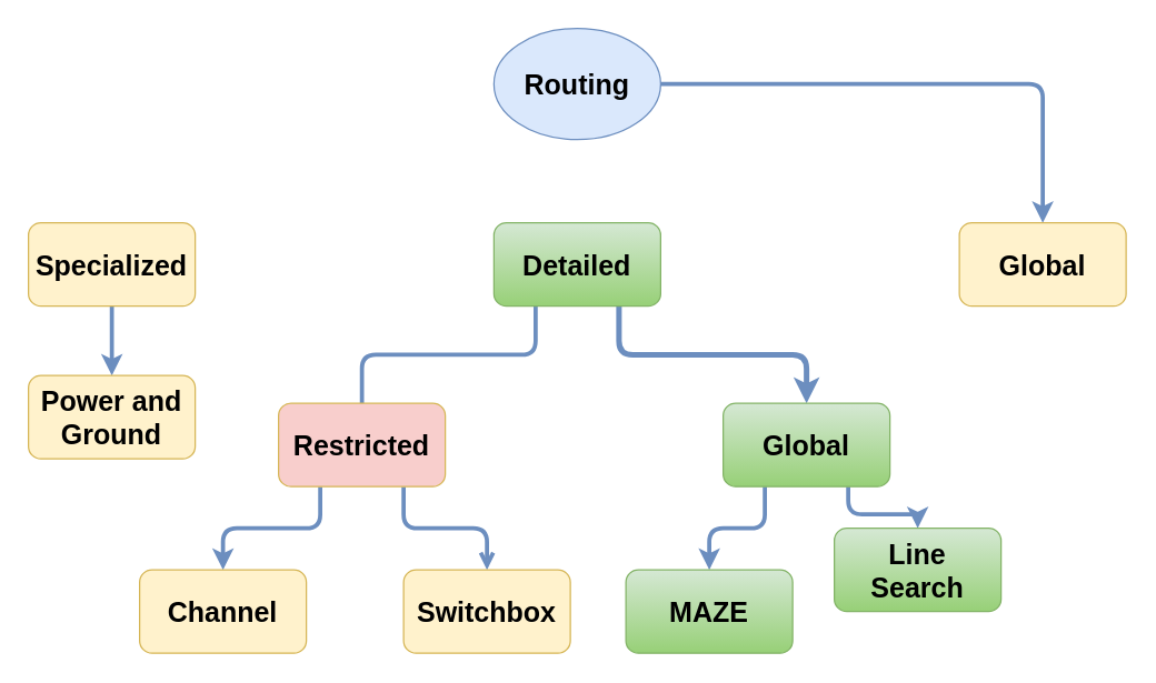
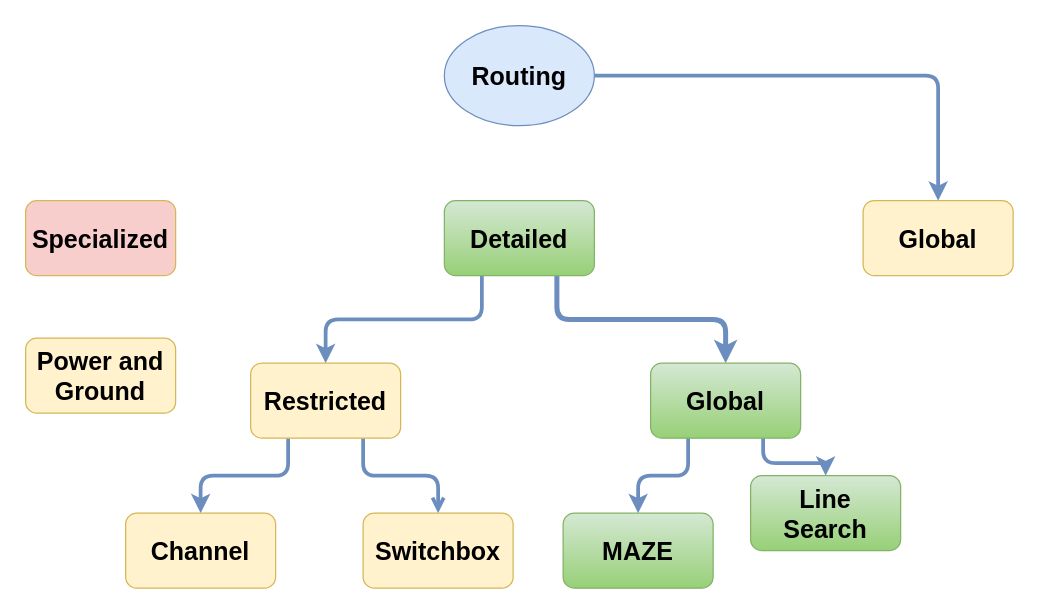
  <mxCell id="0" />
  <mxCell id="1" parent="0" />
  <mxCell id="2" style="edgeStyle=orthogonalEdgeStyle;rounded=1;orthogonalLoop=1;jettySize=auto;html=1;entryX=0.5;entryY=0;entryDx=0;entryDy=0;fontStyle=1;fontSize=20;fillColor=#dae8fc;strokeColor=#6c8ebf;strokeWidth=3;" parent="1" source="3" target="9" edge="1"><mxGeometry relative="1" as="geometry"><Array as="points"><mxPoint x="750" y="60" /><mxPoint x="750" y="160" /></Array></mxGeometry></mxCell>
  <mxCell id="3" value="Routing" style="ellipse;whiteSpace=wrap;html=1;fontStyle=1;fontSize=20;fillColor=#dae8fc;strokeColor=#6c8ebf;" parent="1" vertex="1"><mxGeometry x="355" y="20" width="120" height="80" as="geometry" /></mxCell>
- <mxCell id="4" value="" style="edgeStyle=orthogonalEdgeStyle;rounded=1;orthogonalLoop=1;jettySize=auto;html=1;fontStyle=1;fontSize=20;fillColor=#dae8fc;strokeColor=#6c8ebf;strokeWidth=3;" parent="1" source="5" target="10" edge="1"><mxGeometry relative="1" as="geometry" /></mxCell>
- <mxCell id="5" value="Specialized" style="rounded=1;whiteSpace=wrap;html=1;fontStyle=1;fontSize=20;fillColor=#fff2cc;strokeColor=#d6b656;" parent="1" vertex="1"><mxGeometry x="20" y="160" width="120" height="60" as="geometry" /></mxCell>
- <mxCell id="6" style="edgeStyle=orthogonalEdgeStyle;rounded=1;orthogonalLoop=1;jettySize=auto;html=1;exitX=0.25;exitY=1;exitDx=0;exitDy=0;entryX=0.5;entryY=0;entryDx=0;entryDy=0;fontStyle=1;fontSize=20;fillColor=#dae8fc;strokeColor=#6c8ebf;strokeWidth=3;endArrow=none;" parent="1" source="8" target="13" edge="1"><mxGeometry relative="1" as="geometry" /></mxCell>
+ <mxCell id="5" value="Specialized" style="rounded=1;whiteSpace=wrap;html=1;fontStyle=1;fontSize=20;fillColor=#f8cecc;strokeColor=#d6b656;" parent="1" vertex="1"><mxGeometry x="20" y="160" width="120" height="60" as="geometry" /></mxCell>
+ <mxCell id="6" style="edgeStyle=orthogonalEdgeStyle;rounded=1;orthogonalLoop=1;jettySize=auto;html=1;exitX=0.25;exitY=1;exitDx=0;exitDy=0;entryX=0.5;entryY=0;entryDx=0;entryDy=0;fontStyle=1;fontSize=20;fillColor=#dae8fc;strokeColor=#6c8ebf;strokeWidth=3;" parent="1" source="8" target="13" edge="1"><mxGeometry relative="1" as="geometry" /></mxCell>
  <mxCell id="7" style="edgeStyle=orthogonalEdgeStyle;rounded=1;orthogonalLoop=1;jettySize=auto;html=1;exitX=0.75;exitY=1;exitDx=0;exitDy=0;entryX=0.5;entryY=0;entryDx=0;entryDy=0;strokeWidth=4;fillColor=#dae8fc;strokeColor=#6c8ebf;" edge="1" parent="1" source="8" target="16"><mxGeometry relative="1" as="geometry" /></mxCell>
  <mxCell id="8" value="Detailed" style="rounded=1;whiteSpace=wrap;html=1;fontStyle=1;fontSize=20;fillColor=#d5e8d4;strokeColor=#82b366;gradientColor=#97d077;" parent="1" vertex="1"><mxGeometry x="355" y="160" width="120" height="60" as="geometry" /></mxCell>
  <mxCell id="9" value="Global" style="rounded=1;whiteSpace=wrap;html=1;fontStyle=1;fontSize=20;fillColor=#fff2cc;strokeColor=#d6b656;" parent="1" vertex="1"><mxGeometry x="690" y="160" width="120" height="60" as="geometry" /></mxCell>
  <mxCell id="10" value="Power and&lt;br style=&quot;font-size: 20px;&quot;&gt;Ground" style="rounded=1;whiteSpace=wrap;html=1;fontStyle=1;fontSize=20;fillColor=#fff2cc;strokeColor=#d6b656;" parent="1" vertex="1"><mxGeometry x="20" y="270" width="120" height="60" as="geometry" /></mxCell>
  <mxCell id="11" style="edgeStyle=orthogonalEdgeStyle;rounded=1;orthogonalLoop=1;jettySize=auto;html=1;exitX=0.75;exitY=1;exitDx=0;exitDy=0;entryX=0.5;entryY=0;entryDx=0;entryDy=0;fontStyle=1;fontSize=20;fillColor=#dae8fc;strokeColor=#6c8ebf;strokeWidth=3;endArrow=open;" parent="1" source="13" target="18" edge="1"><mxGeometry relative="1" as="geometry" /></mxCell>
  <mxCell id="12" style="edgeStyle=orthogonalEdgeStyle;rounded=1;orthogonalLoop=1;jettySize=auto;html=1;exitX=0.25;exitY=1;exitDx=0;exitDy=0;entryX=0.5;entryY=0;entryDx=0;entryDy=0;strokeWidth=3;fillColor=#dae8fc;strokeColor=#6c8ebf;" edge="1" parent="1" source="13" target="17"><mxGeometry relative="1" as="geometry" /></mxCell>
- <mxCell id="13" value="Restricted" style="rounded=1;whiteSpace=wrap;html=1;fontStyle=1;fontSize=20;fillColor=#f8cecc;strokeColor=#d6b656;" parent="1" vertex="1"><mxGeometry x="200" y="290" width="120" height="60" as="geometry" /></mxCell>
+ <mxCell id="13" value="Restricted" style="rounded=1;whiteSpace=wrap;html=1;fontStyle=1;fontSize=20;fillColor=#fff2cc;strokeColor=#d6b656;" parent="1" vertex="1"><mxGeometry x="200" y="290" width="120" height="60" as="geometry" /></mxCell>
  <mxCell id="14" style="edgeStyle=orthogonalEdgeStyle;rounded=1;orthogonalLoop=1;jettySize=auto;html=1;exitX=0.25;exitY=1;exitDx=0;exitDy=0;entryX=0.5;entryY=0;entryDx=0;entryDy=0;strokeWidth=3;fillColor=#dae8fc;strokeColor=#6c8ebf;" edge="1" parent="1" source="16" target="19"><mxGeometry relative="1" as="geometry" /></mxCell>
  <mxCell id="15" style="edgeStyle=orthogonalEdgeStyle;rounded=1;orthogonalLoop=1;jettySize=auto;html=1;exitX=0.75;exitY=1;exitDx=0;exitDy=0;entryX=0.5;entryY=0;entryDx=0;entryDy=0;strokeWidth=3;fillColor=#dae8fc;strokeColor=#6c8ebf;" edge="1" parent="1" source="16" target="20"><mxGeometry relative="1" as="geometry" /></mxCell>
  <mxCell id="16" value="Global" style="rounded=1;whiteSpace=wrap;html=1;fontStyle=1;fontSize=20;fillColor=#d5e8d4;strokeColor=#82b366;gradientColor=#97d077;" parent="1" vertex="1"><mxGeometry x="520" y="290" width="120" height="60" as="geometry" /></mxCell>
  <mxCell id="17" value="Channel" style="rounded=1;whiteSpace=wrap;html=1;fontStyle=1;fontSize=20;fillColor=#fff2cc;strokeColor=#d6b656;" parent="1" vertex="1"><mxGeometry x="100" y="410" width="120" height="60" as="geometry" /></mxCell>
  <mxCell id="18" value="Switchbox" style="rounded=1;whiteSpace=wrap;html=1;fontStyle=1;fontSize=20;fillColor=#fff2cc;strokeColor=#d6b656;" parent="1" vertex="1"><mxGeometry x="290" y="410" width="120" height="60" as="geometry" /></mxCell>
  <mxCell id="19" value="MAZE" style="rounded=1;whiteSpace=wrap;html=1;fontStyle=1;fontSize=20;fillColor=#d5e8d4;strokeColor=#82b366;gradientColor=#97d077;" parent="1" vertex="1"><mxGeometry x="450" y="410" width="120" height="60" as="geometry" /></mxCell>
  <mxCell id="20" value="Line&lt;br&gt;Search" style="rounded=1;whiteSpace=wrap;html=1;fontStyle=1;fontSize=20;fillColor=#d5e8d4;strokeColor=#82b366;gradientColor=#97d077;" vertex="1" parent="1"><mxGeometry x="600" y="380" width="120" height="60" as="geometry" /></mxCell>
